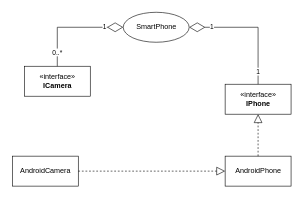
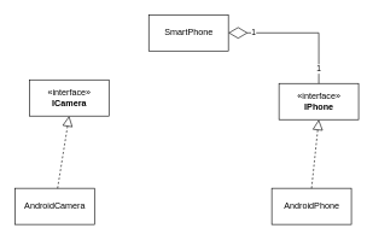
  <mxCell id="0" />
  <mxCell id="1" parent="0" />
- <mxCell id="2" value="SmartPhone" style="ellipse;html=1;" vertex="1" parent="1"><mxGeometry x="205" y="20" width="110" height="50" as="geometry" /></mxCell>
+ <mxCell id="2" value="SmartPhone" style="html=1;" vertex="1" parent="1"><mxGeometry x="205" y="20" width="110" height="50" as="geometry" /></mxCell>
  <mxCell id="3" value="AndroidCamera" style="html=1;" vertex="1" parent="1"><mxGeometry x="20" y="260" width="110" height="50" as="geometry" /></mxCell>
  <mxCell id="4" value="AndroidPhone" style="html=1;" vertex="1" parent="1"><mxGeometry x="375" y="260" width="110" height="50" as="geometry" /></mxCell>
  <mxCell id="5" value="«interface»&lt;br&gt;&lt;b&gt;ICamera&lt;/b&gt;" style="html=1;" vertex="1" parent="1"><mxGeometry x="40" y="110" width="110" height="50" as="geometry" /></mxCell>
- <mxCell id="6" value="«interface»&lt;br&gt;&lt;b&gt;IPhone&lt;/b&gt;" style="html=1;" vertex="1" parent="1"><mxGeometry x="375" y="140" width="110" height="50" as="geometry" /></mxCell>
- <mxCell id="7" value="" style="endArrow=diamondThin;endFill=0;endSize=24;html=1;rounded=0;entryX=0;entryY=0.5;entryDx=0;entryDy=0;exitX=0.5;exitY=0;exitDx=0;exitDy=0;edgeStyle=orthogonalEdgeStyle;" edge="1" parent="1" source="5" target="2"><mxGeometry width="160" relative="1" as="geometry"><mxPoint x="25" y="80" as="sourcePoint" /><mxPoint x="185" y="80" as="targetPoint" /></mxGeometry></mxCell>
- <mxCell id="8" value="1" style="edgeLabel;html=1;align=center;verticalAlign=middle;resizable=0;points=[];" vertex="1" connectable="0" parent="7"><mxGeometry x="0.629" y="1" relative="1" as="geometry"><mxPoint as="offset" /></mxGeometry></mxCell>
- <mxCell id="9" value="0..*" style="edgeLabel;html=1;align=center;verticalAlign=middle;resizable=0;points=[];" vertex="1" connectable="0" parent="7"><mxGeometry x="-0.73" y="3" relative="1" as="geometry"><mxPoint x="2" as="offset" /></mxGeometry></mxCell>
+ <mxCell id="6" value="«interface»&lt;br&gt;&lt;b&gt;IPhone&lt;/b&gt;" style="html=1;" vertex="1" parent="1"><mxGeometry x="385" y="115" width="110" height="50" as="geometry" /></mxCell>
  <mxCell id="10" value="" style="endArrow=diamondThin;endFill=0;endSize=24;html=1;rounded=0;entryX=1;entryY=0.5;entryDx=0;entryDy=0;exitX=0.5;exitY=0;exitDx=0;exitDy=0;edgeStyle=orthogonalEdgeStyle;" edge="1" parent="1" source="6" target="2"><mxGeometry width="160" relative="1" as="geometry"><mxPoint x="100" y="150" as="sourcePoint" /><mxPoint x="215" y="55" as="targetPoint" /></mxGeometry></mxCell>
  <mxCell id="11" value="1" style="edgeLabel;html=1;align=center;verticalAlign=middle;resizable=0;points=[];" vertex="1" connectable="0" parent="10"><mxGeometry x="0.65" y="-1" relative="1" as="geometry"><mxPoint as="offset" /></mxGeometry></mxCell>
  <mxCell id="12" value="1" style="edgeLabel;html=1;align=center;verticalAlign=middle;resizable=0;points=[];" vertex="1" connectable="0" parent="10"><mxGeometry x="-0.788" y="2" relative="1" as="geometry"><mxPoint x="1" as="offset" /></mxGeometry></mxCell>
- <mxCell id="13" value="" style="endArrow=block;dashed=1;endFill=0;endSize=12;html=1;rounded=0;" edge="1" parent="1" source="3" target="4"><mxGeometry width="160" relative="1" as="geometry"><mxPoint x="-5" y="440" as="sourcePoint" /><mxPoint x="155" y="440" as="targetPoint" /></mxGeometry></mxCell>
+ <mxCell id="13" value="" style="endArrow=block;dashed=1;endFill=0;endSize=12;html=1;rounded=0;entryX=0.5;entryY=1;entryDx=0;entryDy=0;" edge="1" parent="1" source="3" target="5"><mxGeometry width="160" relative="1" as="geometry"><mxPoint x="-5" y="440" as="sourcePoint" /><mxPoint x="155" y="440" as="targetPoint" /></mxGeometry></mxCell>
  <mxCell id="14" value="" style="endArrow=block;dashed=1;endFill=0;endSize=12;html=1;rounded=0;entryX=0.5;entryY=1;entryDx=0;entryDy=0;exitX=0.5;exitY=0;exitDx=0;exitDy=0;" edge="1" parent="1" source="4" target="6"><mxGeometry width="160" relative="1" as="geometry"><mxPoint x="429.5" y="310" as="sourcePoint" /><mxPoint x="429.5" y="210" as="targetPoint" /></mxGeometry></mxCell>
